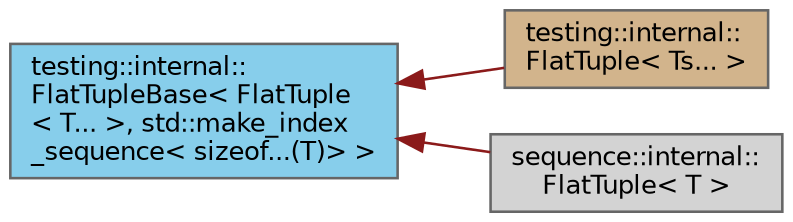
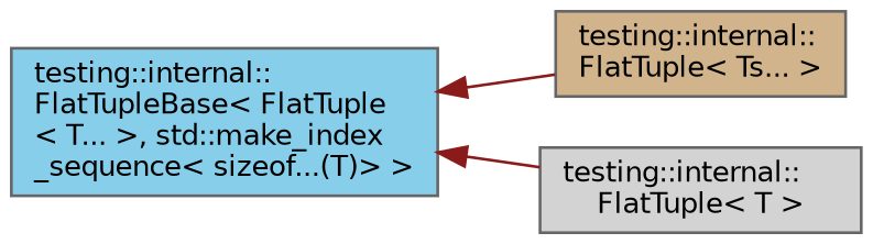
  digraph {
    rankdir=LR
    node [color=grey40 fontname=Helvetica fontsize=10 shape=box style=filled]
    edge [color=firebrick4 dir=back fontname=Helvetica fontsize=10 labelfontname=Helvetica labelfontsize=10 style=solid]
    n1 [fillcolor=skyblue height=0.2 label="testing::internal::\lFlatTupleBase\< FlatTuple\l\< T... \>, std::make_index\l_sequence\< sizeof...(T)\> \>" width=0.4]
    n2 [fillcolor=tan height=0.2 label="testing::internal::\lFlatTuple\< Ts... \>" width=0.4]
-   n3 [fillcolor=lightgrey height=0.2 label="sequence::internal::\lFlatTuple\< T \>" width=0.4]
+   n3 [fillcolor=lightgrey height=0.2 label="testing::internal::\lFlatTuple\< T \>" width=0.4]
    n1 -> n2
    n1 -> n3
  }
